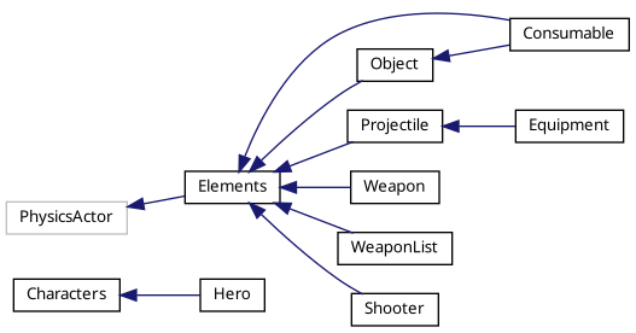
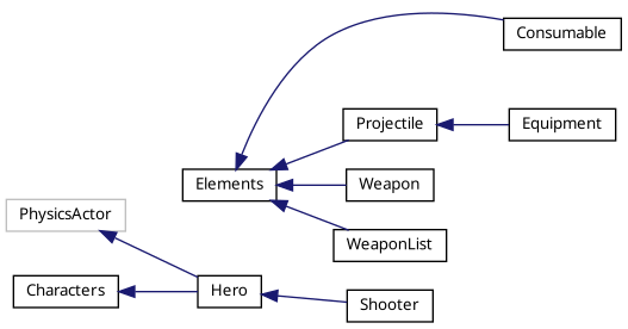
  digraph {
    fontname="Noto Sans"
    rankdir=LR
    node [color=black fillcolor=white fontname="Noto Sans" fontsize=10 shape=record style=filled]
    edge [color=midnightblue dir=back fontname="Noto Sans" fontsize=10 labelfontname=Helvetica labelfontsize=10 style=solid]
    n1 [color=grey75 height=0.2 label=PhysicsActor width=0.4]
    n2 [height=0.2 label=Elements width=0.4]
-   n3 [height=0.2 label=Object width=0.4]
    n4 [height=0.2 label=Projectile width=0.4]
    n5 [height=0.2 label=Shooter width=0.4]
    n6 [height=0.2 label=Weapon width=0.4]
    n7 [height=0.2 label=WeaponList width=0.4]
    n8 [height=0.2 label=Consumable width=0.4]
    n9 [height=0.2 label=Characters width=0.4]
    n10 [height=0.2 label=Hero width=0.4]
    n11 [height=0.2 label=Equipment width=0.4]
-   n1 -> n2
-   n2 -> n3
+   n1 -> n10
    n2 -> n4
-   n2 -> n5
+   n10 -> n5
    n2 -> n6
    n2 -> n7
    n2 -> n8
-   n3 -> n8
    n4 -> n11
    n9 -> n10
  }
